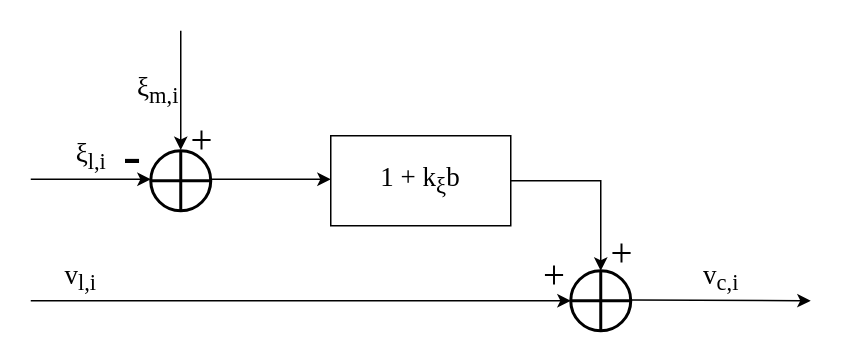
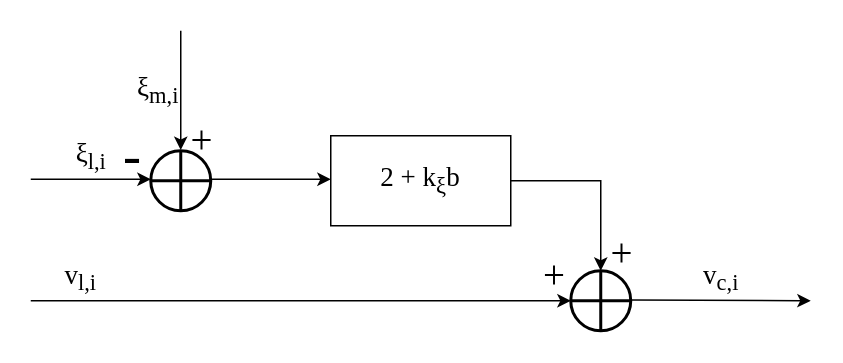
  <mxCell id="0" />
  <mxCell id="1" parent="0" />
  <mxCell id="2" value="" style="verticalLabelPosition=bottom;verticalAlign=top;html=1;strokeWidth=2;shape=mxgraph.flowchart.summing_function;fontFamily=Computer Modern;fontSize=18;" vertex="1" parent="1"><mxGeometry x="100" y="100" width="40" height="40" as="geometry" /></mxCell>
  <mxCell id="3" value="&lt;font style=&quot;font-size: 36px&quot;&gt;-&lt;/font&gt;" style="text;html=1;resizable=0;points=[];autosize=1;align=left;verticalAlign=top;spacingTop=-4;fontSize=18;fontFamily=Computer Modern;" vertex="1" parent="1"><mxGeometry x="80" y="80" width="30" height="30" as="geometry" /></mxCell>
  <mxCell id="4" value="ξ&lt;sub&gt;m,i&lt;/sub&gt;" style="endArrow=classic;html=1;fontFamily=Computer Modern;fontSize=18;labelPosition=left;verticalLabelPosition=middle;align=right;verticalAlign=middle;" edge="1" parent="1"><mxGeometry width="50" height="50" relative="1" as="geometry"><mxPoint x="120" y="20" as="sourcePoint" /><mxPoint x="120" y="99.5" as="targetPoint" /></mxGeometry></mxCell>
  <mxCell id="5" value="&lt;font style=&quot;font-size: 26px&quot;&gt;+&lt;/font&gt;" style="text;html=1;resizable=0;points=[];autosize=1;align=left;verticalAlign=top;spacingTop=-4;fontSize=18;fontFamily=Computer Modern;" vertex="1" parent="1"><mxGeometry x="125" y="75" width="30" height="30" as="geometry" /></mxCell>
  <mxCell id="6" value="" style="endArrow=classic;html=1;fontFamily=Computer Modern;fontSize=18;" edge="1" parent="1"><mxGeometry width="50" height="50" relative="1" as="geometry"><mxPoint x="140" y="119" as="sourcePoint" /><mxPoint x="220" y="119" as="targetPoint" /></mxGeometry></mxCell>
- <mxCell id="7" value="1 + k&lt;sub&gt;ξ&lt;/sub&gt;b&lt;sub&gt;&lt;br&gt;&lt;/sub&gt;" style="rounded=0;whiteSpace=wrap;html=1;fontFamily=Computer Modern;fontSize=18;" vertex="1" parent="1"><mxGeometry x="220" y="90" width="120" height="60" as="geometry" /></mxCell>
+ <mxCell id="7" value="2 + k&lt;sub&gt;ξ&lt;/sub&gt;b&lt;sub&gt;&lt;br&gt;&lt;/sub&gt;" style="rounded=0;whiteSpace=wrap;html=1;fontFamily=Computer Modern;fontSize=18;" vertex="1" parent="1"><mxGeometry x="220" y="90" width="120" height="60" as="geometry" /></mxCell>
  <mxCell id="8" value="v&lt;sub&gt;l,i&lt;/sub&gt;" style="endArrow=classic;html=1;fontFamily=Computer Modern;fontSize=18;labelPosition=center;verticalLabelPosition=top;align=center;verticalAlign=bottom;" edge="1" parent="1"><mxGeometry x="-0.818" width="50" height="50" relative="1" as="geometry"><mxPoint x="20" y="200" as="sourcePoint" /><mxPoint x="380" y="200" as="targetPoint" /><mxPoint as="offset" /></mxGeometry></mxCell>
  <mxCell id="9" value="" style="verticalLabelPosition=bottom;verticalAlign=top;html=1;strokeWidth=2;shape=mxgraph.flowchart.summing_function;fontFamily=Computer Modern;fontSize=18;" vertex="1" parent="1"><mxGeometry x="380" y="180" width="40" height="40" as="geometry" /></mxCell>
  <mxCell id="10" value="ξ&lt;sub&gt;l,i&lt;br&gt;&lt;/sub&gt;" style="endArrow=classic;html=1;fontFamily=Computer Modern;fontSize=18;labelPosition=center;verticalLabelPosition=top;align=center;verticalAlign=bottom;" edge="1" parent="1"><mxGeometry width="50" height="50" relative="1" as="geometry"><mxPoint x="20" y="119" as="sourcePoint" /><mxPoint x="100" y="119" as="targetPoint" /><mxPoint as="offset" /></mxGeometry></mxCell>
  <mxCell id="11" value="" style="endArrow=classic;html=1;fontFamily=Computer Modern;fontSize=18;entryX=0.5;entryY=0;entryDx=0;entryDy=0;entryPerimeter=0;rounded=0;" edge="1" parent="1" target="9"><mxGeometry width="50" height="50" relative="1" as="geometry"><mxPoint x="340" y="120" as="sourcePoint" /><mxPoint x="400" y="120" as="targetPoint" /><Array as="points"><mxPoint x="400" y="120" /></Array></mxGeometry></mxCell>
  <mxCell id="12" value="&lt;font style=&quot;font-size: 26px&quot;&gt;+&lt;/font&gt;" style="text;html=1;resizable=0;points=[];autosize=1;align=left;verticalAlign=top;spacingTop=-4;fontSize=18;fontFamily=Computer Modern;" vertex="1" parent="1"><mxGeometry x="405" y="150" width="30" height="30" as="geometry" /></mxCell>
  <mxCell id="13" value="&lt;font style=&quot;font-size: 26px&quot;&gt;+&lt;/font&gt;" style="text;html=1;resizable=0;points=[];autosize=1;align=left;verticalAlign=top;spacingTop=-4;fontSize=18;fontFamily=Computer Modern;" vertex="1" parent="1"><mxGeometry x="360" y="165" width="30" height="30" as="geometry" /></mxCell>
  <mxCell id="14" value="v&lt;sub&gt;c,i&lt;/sub&gt;" style="endArrow=classic;html=1;fontFamily=Computer Modern;fontSize=18;labelPosition=center;verticalLabelPosition=top;align=center;verticalAlign=bottom;" edge="1" parent="1"><mxGeometry width="50" height="50" relative="1" as="geometry"><mxPoint x="420" y="199.5" as="sourcePoint" /><mxPoint x="540" y="200" as="targetPoint" /><mxPoint as="offset" /></mxGeometry></mxCell>
